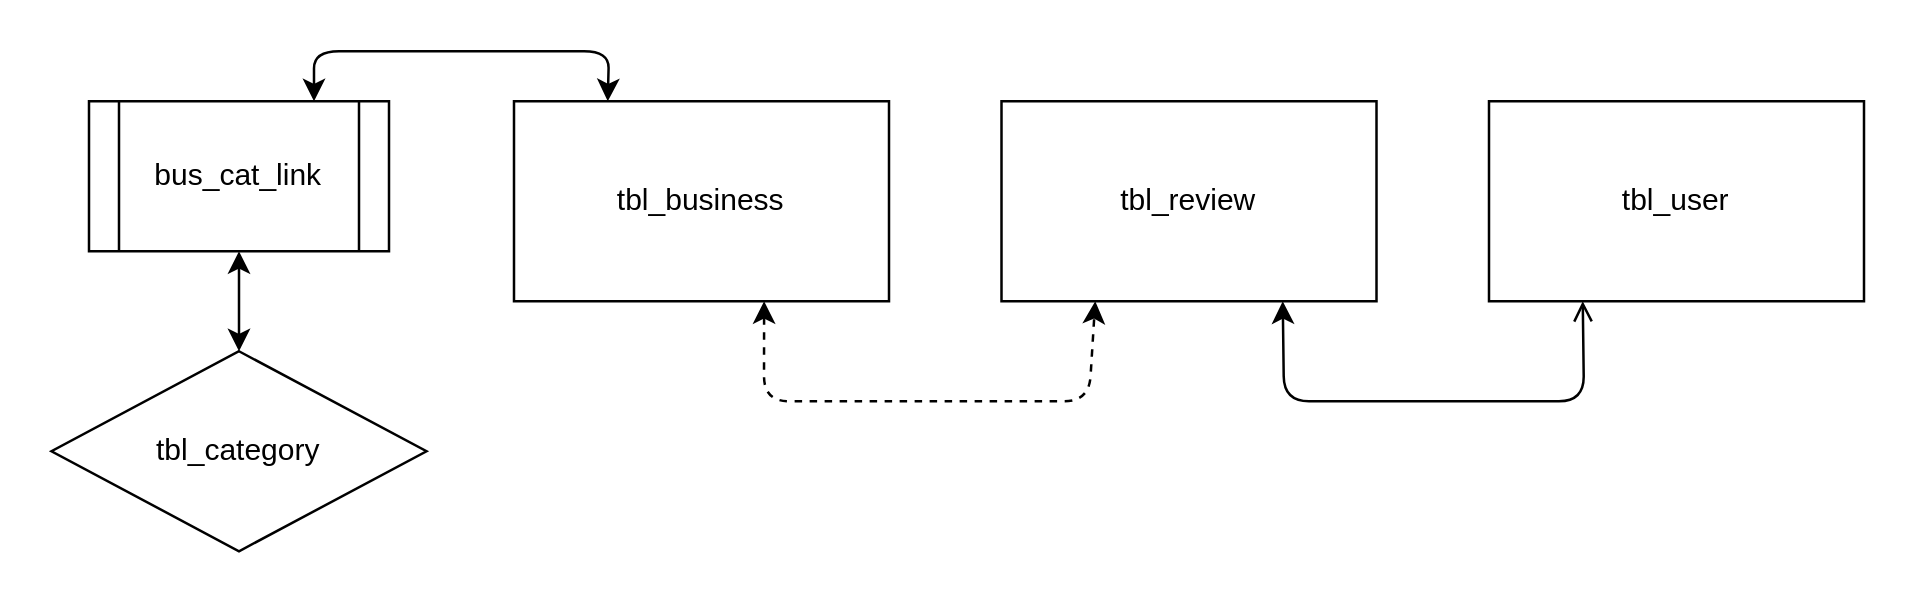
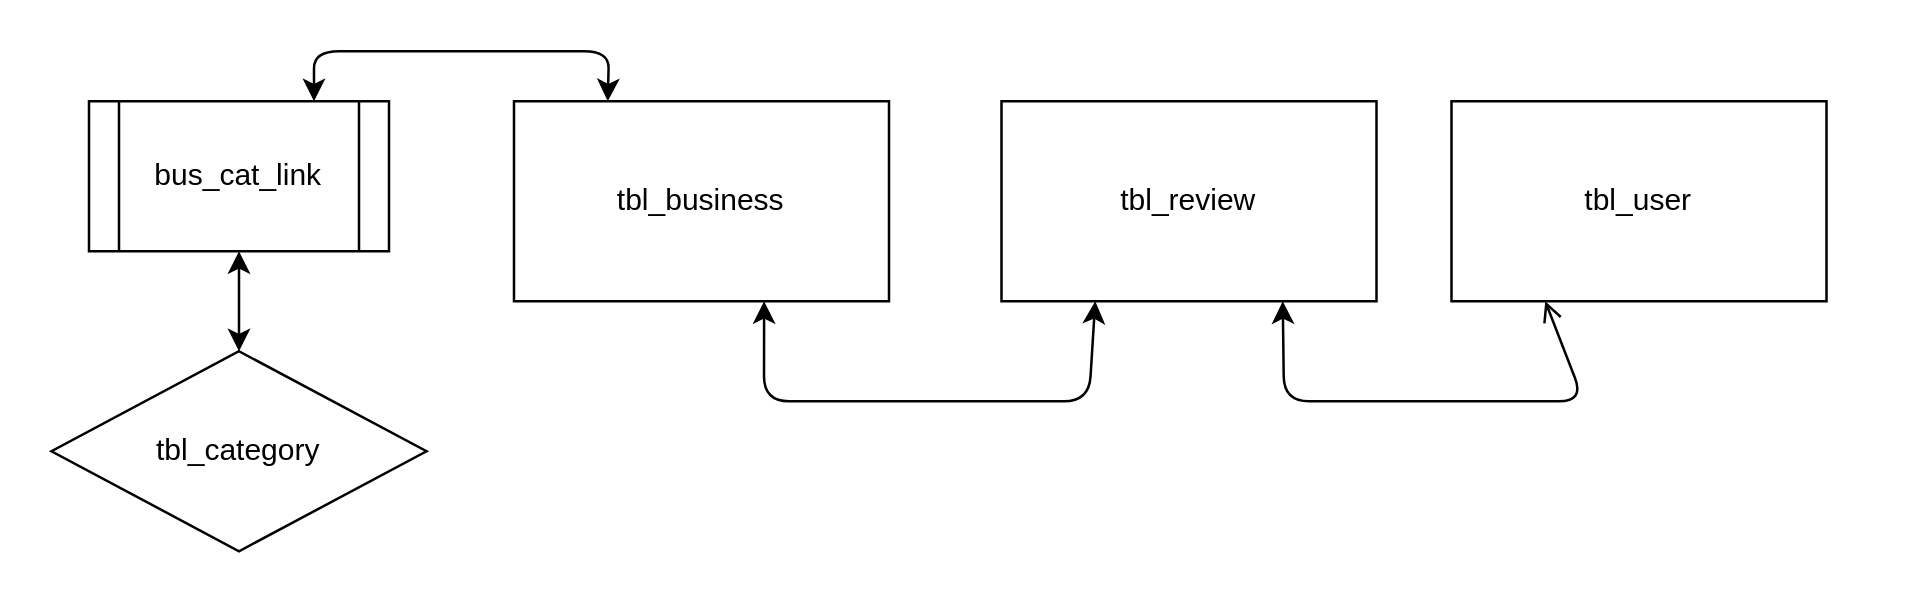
  <mxCell id="0" />
  <mxCell id="1" parent="0" />
  <mxCell id="2" value="tbl_business" style="rounded=0;whiteSpace=wrap;html=1;" parent="1" vertex="1"><mxGeometry x="205" y="40" width="150" height="80" as="geometry" /></mxCell>
- <mxCell id="3" value="tbl_user" style="rounded=0;whiteSpace=wrap;html=1;" parent="1" vertex="1"><mxGeometry x="595" y="40" width="150" height="80" as="geometry" /></mxCell>
+ <mxCell id="3" value="tbl_user" style="rounded=0;whiteSpace=wrap;html=1;" parent="1" vertex="1"><mxGeometry x="580" y="40" width="150" height="80" as="geometry" /></mxCell>
  <mxCell id="4" value="tbl_review" style="rounded=0;whiteSpace=wrap;html=1;" parent="1" vertex="1"><mxGeometry x="400" y="40" width="150" height="80" as="geometry" /></mxCell>
  <mxCell id="5" value="bus_cat_link" style="shape=process;whiteSpace=wrap;html=1;backgroundOutline=1;" parent="1" vertex="1"><mxGeometry x="35" y="40" width="120" height="60" as="geometry" /></mxCell>
  <mxCell id="6" value="tbl_category" style="rhombus;whiteSpace=wrap;html=1;" parent="1" vertex="1"><mxGeometry x="20" y="140" width="150" height="80" as="geometry" /></mxCell>
  <mxCell id="7" value="" style="endArrow=classic;startArrow=classic;html=1;" parent="1" source="5" target="6" edge="1"><mxGeometry width="50" height="50" relative="1" as="geometry"><mxPoint x="105" y="430" as="sourcePoint" /><mxPoint x="155" y="380" as="targetPoint" /></mxGeometry></mxCell>
- <mxCell id="8" value="" style="endArrow=classic;startArrow=classic;html=1;entryX=0.25;entryY=1;entryDx=0;entryDy=0;exitX=0.667;exitY=1;exitDx=0;exitDy=0;exitPerimeter=0;dashed=1;" edge="1" parent="1" source="2" target="4"><mxGeometry width="50" height="50" relative="1" as="geometry"><mxPoint x="135" y="430" as="sourcePoint" /><mxPoint x="185" y="380" as="targetPoint" /><Array as="points"><mxPoint x="305" y="160" /><mxPoint x="435" y="160" /></Array></mxGeometry></mxCell>
+ <mxCell id="8" value="" style="endArrow=classic;startArrow=classic;html=1;entryX=0.25;entryY=1;entryDx=0;entryDy=0;exitX=0.667;exitY=1;exitDx=0;exitDy=0;exitPerimeter=0;" edge="1" parent="1" source="2" target="4"><mxGeometry width="50" height="50" relative="1" as="geometry"><mxPoint x="135" y="430" as="sourcePoint" /><mxPoint x="185" y="380" as="targetPoint" /><Array as="points"><mxPoint x="305" y="160" /><mxPoint x="435" y="160" /></Array></mxGeometry></mxCell>
  <mxCell id="9" value="" style="endArrow=open;startArrow=classic;html=1;entryX=0.25;entryY=1;entryDx=0;entryDy=0;exitX=0.75;exitY=1;exitDx=0;exitDy=0;" edge="1" parent="1" source="4" target="3"><mxGeometry width="50" height="50" relative="1" as="geometry"><mxPoint x="135" y="430" as="sourcePoint" /><mxPoint x="185" y="380" as="targetPoint" /><Array as="points"><mxPoint x="513" y="160" /><mxPoint x="633" y="160" /></Array></mxGeometry></mxCell>
  <mxCell id="10" value="" style="endArrow=classic;startArrow=classic;html=1;entryX=0.25;entryY=0;entryDx=0;entryDy=0;exitX=0.75;exitY=0;exitDx=0;exitDy=0;" edge="1" parent="1" source="5" target="2"><mxGeometry width="50" height="50" relative="1" as="geometry"><mxPoint x="105" y="180" as="sourcePoint" /><mxPoint x="235" y="380" as="targetPoint" /><Array as="points"><mxPoint x="125" y="20" /><mxPoint x="243" y="20" /></Array></mxGeometry></mxCell>
